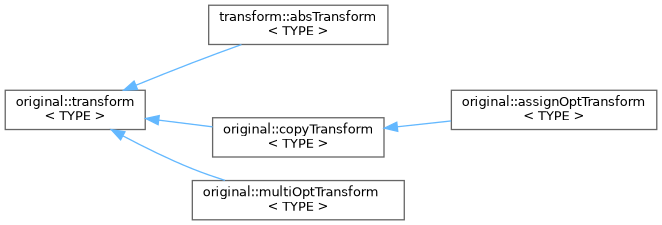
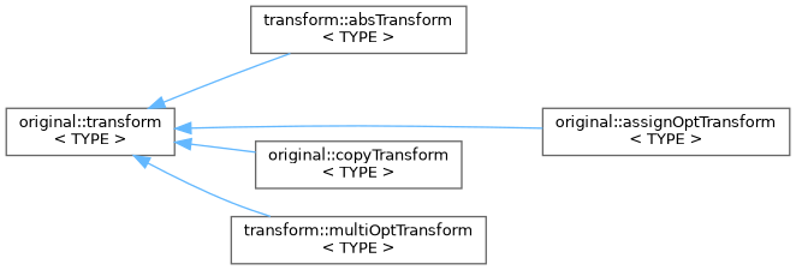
  digraph {
    rankdir=LR
    node [color=grey40 fillcolor=white fontname=Helvetica fontsize=10 shape=box style=filled]
    edge [color=steelblue1 dir=back fontname=Helvetica fontsize=10 labelfontname=Helvetica labelfontsize=10 style=solid]
    n1 [height=0.2 label="original::transform\l\< TYPE \>" width=0.4]
    n2 [height=0.2 label="transform::absTransform\l\< TYPE \>" width=0.4]
    n3 [height=0.2 label="original::assignOptTransform\l\< TYPE \>" width=0.4]
    n4 [height=0.2 label="original::copyTransform\l\< TYPE \>" width=0.4]
-   n5 [height=0.2 label="original::multiOptTransform\l\< TYPE \>" width=0.4]
+   n5 [height=0.2 label="transform::multiOptTransform\l\< TYPE \>" width=0.4]
    n1 -> n2
-   n4 -> n3
+   n1 -> n3
    n1 -> n4
    n1 -> n5
  }
